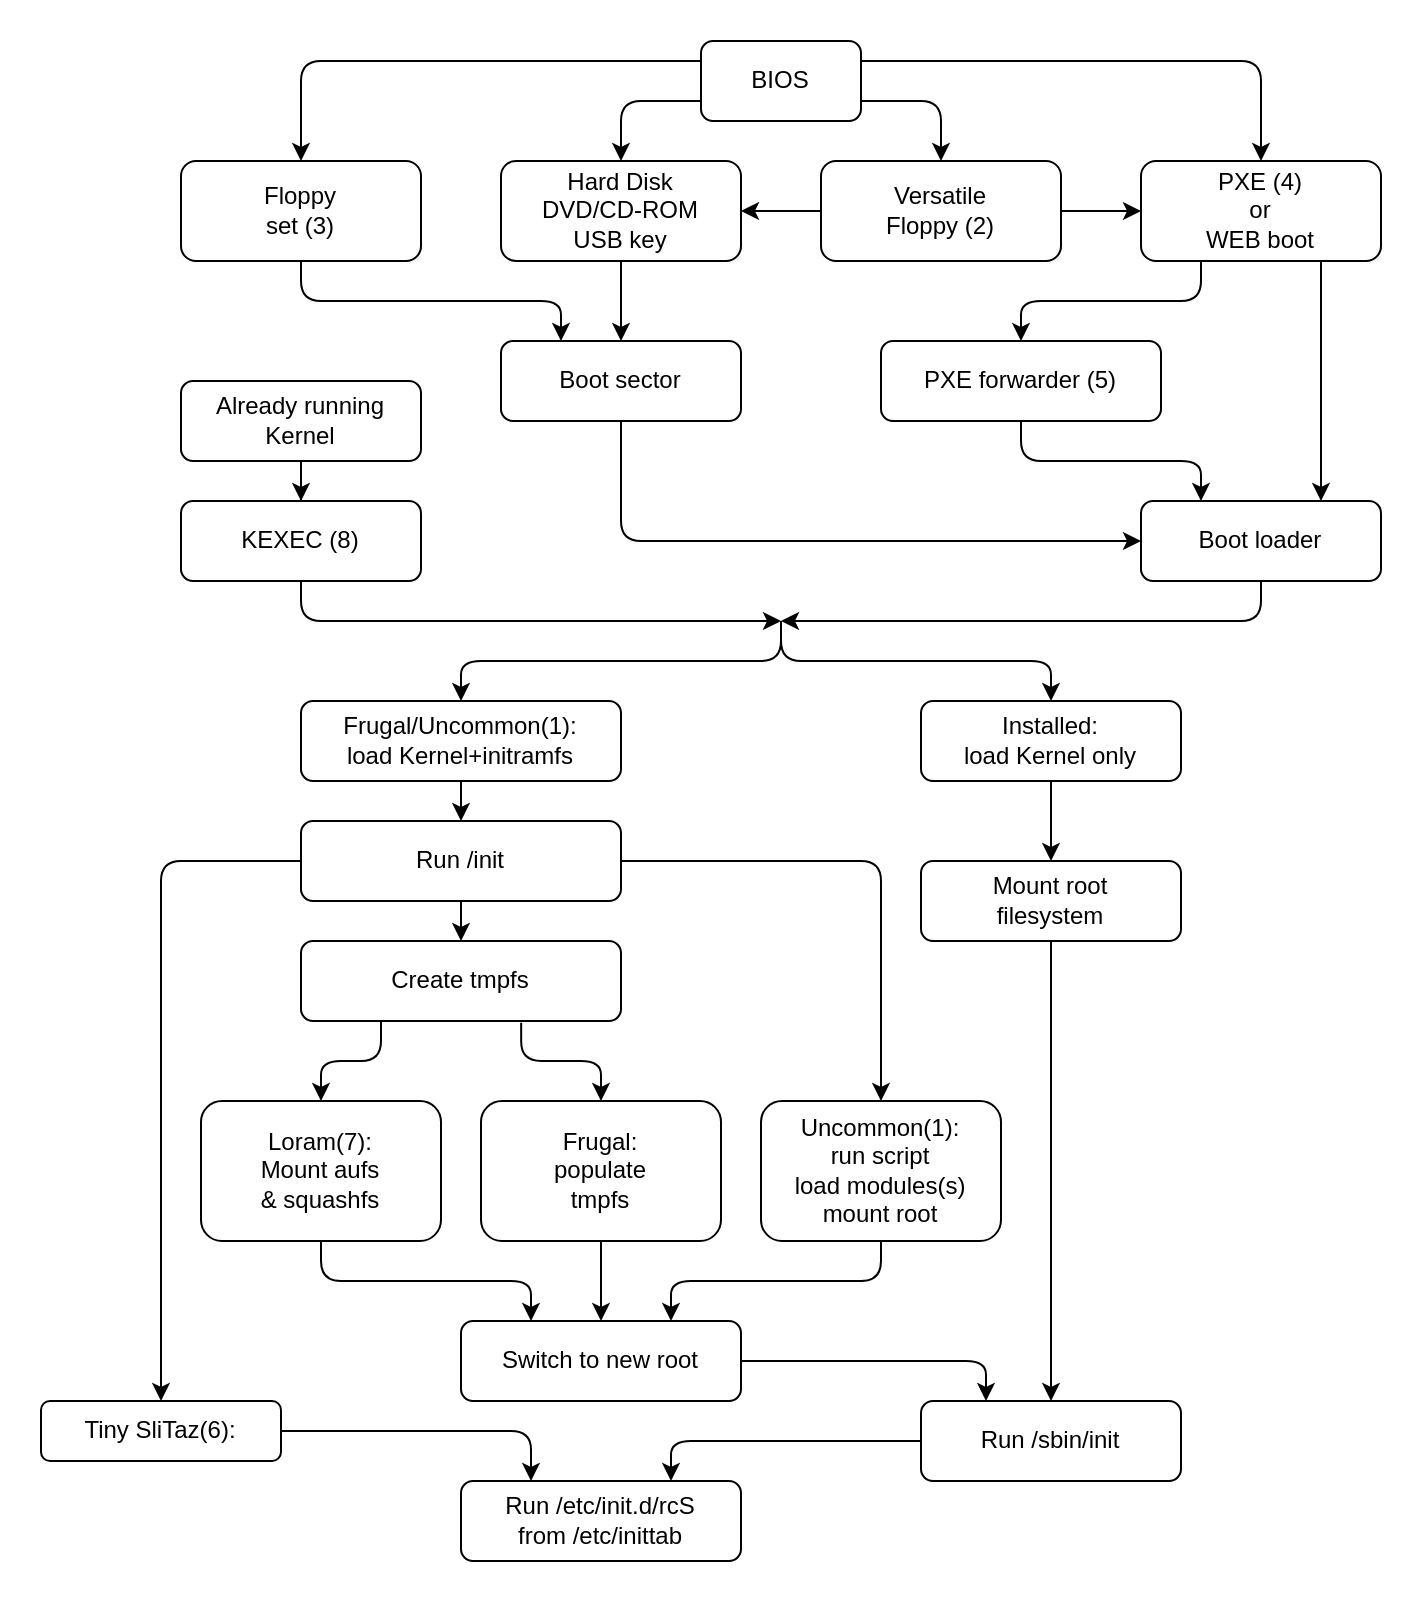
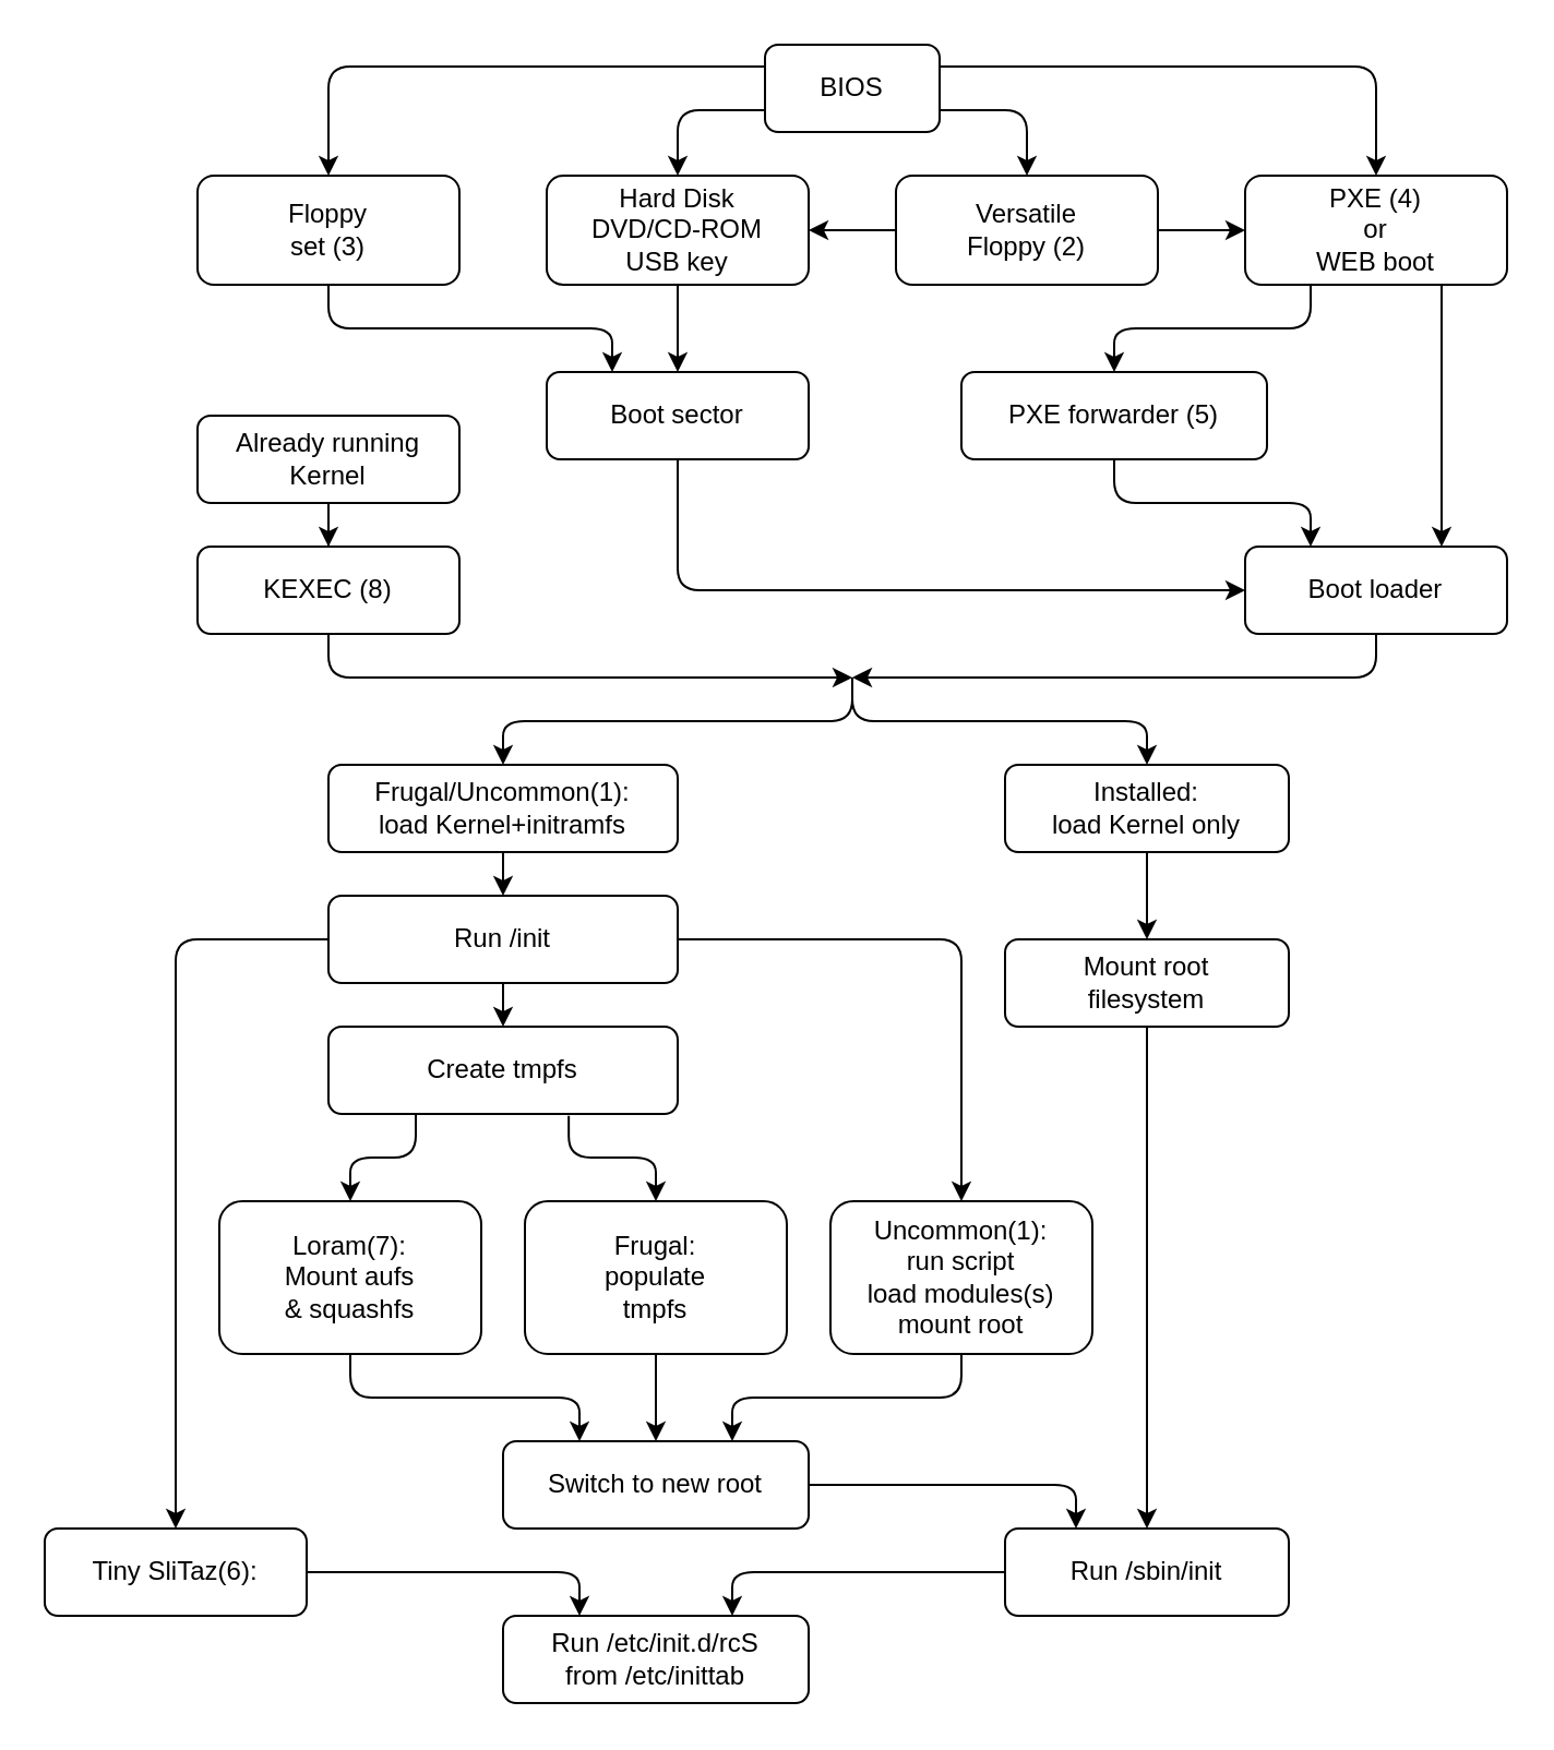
  <mxCell id="0" />
  <mxCell id="1" parent="0" />
  <mxCell id="2" value="" style="edgeStyle=orthogonalEdgeStyle;rounded=1;orthogonalLoop=1;jettySize=auto;html=1;entryX=0.5;entryY=0;entryDx=0;entryDy=0;exitX=0;exitY=0.25;exitDx=0;exitDy=0;" edge="1" parent="1" source="6" target="12"><mxGeometry relative="1" as="geometry"><mxPoint x="260" y="80" as="targetPoint" /></mxGeometry></mxCell>
  <mxCell id="3" value="" style="edgeStyle=orthogonalEdgeStyle;rounded=1;orthogonalLoop=1;jettySize=auto;html=1;entryX=0.5;entryY=0;entryDx=0;entryDy=0;exitX=1;exitY=0.25;exitDx=0;exitDy=0;" edge="1" parent="1" source="6" target="18"><mxGeometry relative="1" as="geometry"><mxPoint x="480" y="80" as="targetPoint" /></mxGeometry></mxCell>
  <mxCell id="4" style="edgeStyle=orthogonalEdgeStyle;rounded=1;orthogonalLoop=1;jettySize=auto;html=1;entryX=0.5;entryY=0;entryDx=0;entryDy=0;exitX=0;exitY=0.75;exitDx=0;exitDy=0;" edge="1" parent="1" source="6" target="8"><mxGeometry relative="1" as="geometry" /></mxCell>
  <mxCell id="5" style="edgeStyle=orthogonalEdgeStyle;rounded=1;orthogonalLoop=1;jettySize=auto;html=1;entryX=0.5;entryY=0;entryDx=0;entryDy=0;exitX=1;exitY=0.75;exitDx=0;exitDy=0;" edge="1" parent="1" source="6" target="15"><mxGeometry relative="1" as="geometry" /></mxCell>
  <mxCell id="6" value="BIOS" style="rounded=1;whiteSpace=wrap;html=1;" vertex="1" parent="1"><mxGeometry x="350" y="20" width="80" height="40" as="geometry" /></mxCell>
  <mxCell id="7" value="" style="edgeStyle=orthogonalEdgeStyle;rounded=0;orthogonalLoop=1;jettySize=auto;html=1;" edge="1" parent="1" source="8" target="10"><mxGeometry relative="1" as="geometry" /></mxCell>
  <mxCell id="8" value="&lt;div&gt;Hard Disk&lt;/div&gt;&lt;div&gt;DVD/CD-ROM&lt;/div&gt;&lt;div&gt;USB key&lt;br&gt;&lt;/div&gt;" style="rounded=1;whiteSpace=wrap;html=1;" vertex="1" parent="1"><mxGeometry x="250" y="80" width="120" height="50" as="geometry" /></mxCell>
  <mxCell id="9" style="edgeStyle=orthogonalEdgeStyle;orthogonalLoop=1;jettySize=auto;html=1;entryX=0;entryY=0.5;entryDx=0;entryDy=0;exitX=0.5;exitY=1;exitDx=0;exitDy=0;comic=0;shadow=0;rounded=1;" edge="1" parent="1" source="10" target="26"><mxGeometry relative="1" as="geometry" /></mxCell>
  <mxCell id="10" value="Boot sector" style="rounded=1;whiteSpace=wrap;html=1;" vertex="1" parent="1"><mxGeometry x="250" y="170" width="120" height="40" as="geometry" /></mxCell>
  <mxCell id="11" style="edgeStyle=orthogonalEdgeStyle;rounded=1;orthogonalLoop=1;jettySize=auto;html=1;entryX=0.25;entryY=0;entryDx=0;entryDy=0;exitX=0.5;exitY=1;exitDx=0;exitDy=0;" edge="1" parent="1" source="12" target="10"><mxGeometry relative="1" as="geometry" /></mxCell>
  <mxCell id="12" value="&lt;div&gt;Floppy&lt;/div&gt;&lt;div&gt;set (3)&lt;/div&gt;" style="rounded=1;whiteSpace=wrap;html=1;glass=0;comic=0;shadow=0;" vertex="1" parent="1"><mxGeometry x="90" y="80" width="120" height="50" as="geometry" /></mxCell>
  <mxCell id="13" style="edgeStyle=orthogonalEdgeStyle;rounded=0;orthogonalLoop=1;jettySize=auto;html=1;entryX=1;entryY=0.5;entryDx=0;entryDy=0;" edge="1" parent="1" source="15" target="8"><mxGeometry relative="1" as="geometry" /></mxCell>
  <mxCell id="14" style="edgeStyle=orthogonalEdgeStyle;rounded=0;orthogonalLoop=1;jettySize=auto;html=1;entryX=0;entryY=0.5;entryDx=0;entryDy=0;" edge="1" parent="1" source="15" target="18"><mxGeometry relative="1" as="geometry" /></mxCell>
  <mxCell id="15" value="&lt;div&gt;Versatile&lt;/div&gt;&lt;div&gt;Floppy (2)&lt;/div&gt;" style="rounded=1;whiteSpace=wrap;html=1;" vertex="1" parent="1"><mxGeometry x="410" y="80" width="120" height="50" as="geometry" /></mxCell>
  <mxCell id="16" style="edgeStyle=orthogonalEdgeStyle;rounded=1;orthogonalLoop=1;jettySize=auto;html=1;entryX=0.5;entryY=0;entryDx=0;entryDy=0;exitX=0.25;exitY=1;exitDx=0;exitDy=0;" edge="1" parent="1" source="18" target="20"><mxGeometry relative="1" as="geometry" /></mxCell>
  <mxCell id="17" style="edgeStyle=orthogonalEdgeStyle;rounded=1;orthogonalLoop=1;jettySize=auto;html=1;entryX=0.75;entryY=0;entryDx=0;entryDy=0;exitX=0.75;exitY=1;exitDx=0;exitDy=0;" edge="1" parent="1" source="18" target="26"><mxGeometry relative="1" as="geometry" /></mxCell>
  <mxCell id="18" value="&lt;div&gt;PXE (4)&lt;/div&gt;&lt;div&gt;or&lt;/div&gt;&lt;div&gt;WEB boot&lt;br&gt;&lt;/div&gt;" style="rounded=1;whiteSpace=wrap;html=1;" vertex="1" parent="1"><mxGeometry x="570" y="80" width="120" height="50" as="geometry" /></mxCell>
  <mxCell id="19" style="edgeStyle=orthogonalEdgeStyle;rounded=1;orthogonalLoop=1;jettySize=auto;html=1;entryX=0.25;entryY=0;entryDx=0;entryDy=0;" edge="1" parent="1" source="20" target="26"><mxGeometry relative="1" as="geometry" /></mxCell>
  <mxCell id="20" value="PXE forwarder (5)" style="rounded=1;whiteSpace=wrap;html=1;shadow=0;glass=0;comic=0;" vertex="1" parent="1"><mxGeometry x="440" y="170" width="140" height="40" as="geometry" /></mxCell>
  <mxCell id="21" value="" style="edgeStyle=orthogonalEdgeStyle;rounded=0;orthogonalLoop=1;jettySize=auto;html=1;" edge="1" parent="1" source="22" target="24"><mxGeometry relative="1" as="geometry" /></mxCell>
  <mxCell id="22" value="Already running Kernel" style="rounded=1;whiteSpace=wrap;html=1;shadow=0;glass=0;comic=0;" vertex="1" parent="1"><mxGeometry x="90" y="190" width="120" height="40" as="geometry" /></mxCell>
  <mxCell id="23" style="edgeStyle=orthogonalEdgeStyle;rounded=1;orthogonalLoop=1;jettySize=auto;html=1;exitX=0.5;exitY=1;exitDx=0;exitDy=0;" edge="1" parent="1" source="24"><mxGeometry relative="1" as="geometry"><mxPoint x="390" y="310" as="targetPoint" /><Array as="points"><mxPoint x="150" y="310" /><mxPoint x="390" y="310" /></Array></mxGeometry></mxCell>
  <mxCell id="24" value="KEXEC (8)" style="rounded=1;whiteSpace=wrap;html=1;shadow=0;glass=0;comic=0;" vertex="1" parent="1"><mxGeometry x="90" y="250" width="120" height="40" as="geometry" /></mxCell>
  <mxCell id="25" style="edgeStyle=orthogonalEdgeStyle;rounded=1;orthogonalLoop=1;jettySize=auto;html=1;exitX=0.5;exitY=1;exitDx=0;exitDy=0;" edge="1" parent="1" source="26"><mxGeometry relative="1" as="geometry"><mxPoint x="390" y="310" as="targetPoint" /><Array as="points"><mxPoint x="630" y="310" /></Array></mxGeometry></mxCell>
  <mxCell id="26" value="Boot loader" style="rounded=1;whiteSpace=wrap;html=1;shadow=0;glass=0;comic=0;" vertex="1" parent="1"><mxGeometry x="570" y="250" width="120" height="40" as="geometry" /></mxCell>
  <mxCell id="27" style="edgeStyle=orthogonalEdgeStyle;rounded=1;comic=0;orthogonalLoop=1;jettySize=auto;html=1;entryX=0.5;entryY=0;entryDx=0;entryDy=0;shadow=0;" edge="1" parent="1" target="30"><mxGeometry relative="1" as="geometry"><mxPoint x="390" y="310" as="sourcePoint" /><Array as="points"><mxPoint x="390" y="330" /><mxPoint x="230" y="330" /></Array></mxGeometry></mxCell>
  <mxCell id="28" style="edgeStyle=orthogonalEdgeStyle;rounded=1;comic=0;orthogonalLoop=1;jettySize=auto;html=1;entryX=0.5;entryY=0;entryDx=0;entryDy=0;shadow=0;" edge="1" parent="1" target="39"><mxGeometry relative="1" as="geometry"><mxPoint x="390" y="310" as="sourcePoint" /><Array as="points"><mxPoint x="390" y="330" /><mxPoint x="525" y="330" /></Array></mxGeometry></mxCell>
  <mxCell id="29" value="" style="edgeStyle=orthogonalEdgeStyle;rounded=1;comic=0;orthogonalLoop=1;jettySize=auto;html=1;shadow=0;" edge="1" parent="1" source="30" target="34"><mxGeometry relative="1" as="geometry" /></mxCell>
  <mxCell id="30" value="Frugal/Uncommon(1):&lt;br&gt;load Kernel+initramfs" style="rounded=1;whiteSpace=wrap;html=1;shadow=0;glass=0;comic=0;" vertex="1" parent="1"><mxGeometry x="150" y="350" width="160" height="40" as="geometry" /></mxCell>
  <mxCell id="31" value="" style="edgeStyle=orthogonalEdgeStyle;rounded=1;comic=0;orthogonalLoop=1;jettySize=auto;html=1;shadow=0;" edge="1" parent="1" source="34" target="37"><mxGeometry relative="1" as="geometry" /></mxCell>
  <mxCell id="32" style="edgeStyle=orthogonalEdgeStyle;rounded=1;comic=0;orthogonalLoop=1;jettySize=auto;html=1;entryX=0.5;entryY=0;entryDx=0;entryDy=0;shadow=0;" edge="1" parent="1" source="34" target="51"><mxGeometry relative="1" as="geometry" /></mxCell>
  <mxCell id="33" style="edgeStyle=orthogonalEdgeStyle;rounded=1;comic=0;orthogonalLoop=1;jettySize=auto;html=1;entryX=0.5;entryY=0;entryDx=0;entryDy=0;shadow=0;exitX=0;exitY=0.5;exitDx=0;exitDy=0;" edge="1" parent="1" source="34" target="53"><mxGeometry relative="1" as="geometry" /></mxCell>
  <mxCell id="34" value="Run /init" style="rounded=1;whiteSpace=wrap;html=1;shadow=0;glass=0;comic=0;gradientColor=none;" vertex="1" parent="1"><mxGeometry x="150" y="410" width="160" height="40" as="geometry" /></mxCell>
  <mxCell id="35" style="edgeStyle=orthogonalEdgeStyle;rounded=1;comic=0;orthogonalLoop=1;jettySize=auto;html=1;shadow=0;exitX=0.25;exitY=1;exitDx=0;exitDy=0;" edge="1" parent="1" source="37" target="45"><mxGeometry relative="1" as="geometry" /></mxCell>
  <mxCell id="36" style="edgeStyle=orthogonalEdgeStyle;rounded=1;comic=0;orthogonalLoop=1;jettySize=auto;html=1;entryX=0.5;entryY=0;entryDx=0;entryDy=0;shadow=0;exitX=0.688;exitY=1.021;exitDx=0;exitDy=0;exitPerimeter=0;" edge="1" parent="1" source="37" target="47"><mxGeometry relative="1" as="geometry" /></mxCell>
  <mxCell id="37" value="Create tmpfs" style="rounded=1;whiteSpace=wrap;html=1;shadow=0;glass=0;comic=0;" vertex="1" parent="1"><mxGeometry x="150" y="470" width="160" height="40" as="geometry" /></mxCell>
  <mxCell id="38" value="" style="edgeStyle=orthogonalEdgeStyle;rounded=1;comic=0;orthogonalLoop=1;jettySize=auto;html=1;shadow=0;" edge="1" parent="1" source="39" target="41"><mxGeometry relative="1" as="geometry" /></mxCell>
  <mxCell id="39" value="Installed:&lt;br&gt;load Kernel only" style="rounded=1;whiteSpace=wrap;html=1;shadow=0;glass=0;comic=0;" vertex="1" parent="1"><mxGeometry x="460" y="350" width="130" height="40" as="geometry" /></mxCell>
  <mxCell id="40" value="" style="edgeStyle=orthogonalEdgeStyle;rounded=1;comic=0;orthogonalLoop=1;jettySize=auto;html=1;shadow=0;" edge="1" parent="1" source="41" target="43"><mxGeometry relative="1" as="geometry" /></mxCell>
  <mxCell id="41" value="Mount root&lt;br&gt;filesystem" style="rounded=1;whiteSpace=wrap;html=1;shadow=0;glass=0;comic=0;" vertex="1" parent="1"><mxGeometry x="460" y="430" width="130" height="40" as="geometry" /></mxCell>
  <mxCell id="42" style="edgeStyle=orthogonalEdgeStyle;rounded=1;comic=0;orthogonalLoop=1;jettySize=auto;html=1;entryX=0.75;entryY=0;entryDx=0;entryDy=0;shadow=0;exitX=0;exitY=0.5;exitDx=0;exitDy=0;" edge="1" parent="1" source="43" target="54"><mxGeometry relative="1" as="geometry" /></mxCell>
  <mxCell id="43" value="Run /sbin/init" style="rounded=1;whiteSpace=wrap;html=1;shadow=0;glass=0;comic=0;" vertex="1" parent="1"><mxGeometry x="460" y="700" width="130" height="40" as="geometry" /></mxCell>
  <mxCell id="44" style="edgeStyle=orthogonalEdgeStyle;rounded=1;comic=0;orthogonalLoop=1;jettySize=auto;html=1;entryX=0.25;entryY=0;entryDx=0;entryDy=0;shadow=0;exitX=0.5;exitY=1;exitDx=0;exitDy=0;" edge="1" parent="1" source="45" target="49"><mxGeometry relative="1" as="geometry" /></mxCell>
  <mxCell id="45" value="Loram(7):&lt;br&gt;Mount aufs&lt;br&gt;&amp;amp; squashfs" style="rounded=1;whiteSpace=wrap;html=1;shadow=0;glass=0;comic=0;" vertex="1" parent="1"><mxGeometry x="100" y="550" width="120" height="70" as="geometry" /></mxCell>
  <mxCell id="46" value="" style="edgeStyle=orthogonalEdgeStyle;rounded=1;comic=0;orthogonalLoop=1;jettySize=auto;html=1;shadow=0;" edge="1" parent="1" source="47" target="49"><mxGeometry relative="1" as="geometry" /></mxCell>
  <mxCell id="47" value="Frugal:&lt;br&gt;populate&lt;br&gt;tmpfs" style="rounded=1;whiteSpace=wrap;html=1;shadow=0;glass=0;comic=0;" vertex="1" parent="1"><mxGeometry x="240" y="550" width="120" height="70" as="geometry" /></mxCell>
  <mxCell id="48" style="edgeStyle=orthogonalEdgeStyle;rounded=1;comic=0;orthogonalLoop=1;jettySize=auto;html=1;entryX=0.25;entryY=0;entryDx=0;entryDy=0;shadow=0;exitX=1;exitY=0.5;exitDx=0;exitDy=0;" edge="1" parent="1" source="49" target="43"><mxGeometry relative="1" as="geometry" /></mxCell>
  <mxCell id="49" value="Switch to new root" style="rounded=1;whiteSpace=wrap;html=1;shadow=0;glass=0;comic=0;" vertex="1" parent="1"><mxGeometry x="230" y="660" width="140" height="40" as="geometry" /></mxCell>
  <mxCell id="50" style="edgeStyle=orthogonalEdgeStyle;rounded=1;comic=0;orthogonalLoop=1;jettySize=auto;html=1;entryX=0.75;entryY=0;entryDx=0;entryDy=0;shadow=0;exitX=0.5;exitY=1;exitDx=0;exitDy=0;" edge="1" parent="1" source="51" target="49"><mxGeometry relative="1" as="geometry" /></mxCell>
  <mxCell id="51" value="Uncommon(1):&lt;br&gt;run script&lt;br&gt;load modules(s)&lt;br&gt;mount root" style="rounded=1;whiteSpace=wrap;html=1;shadow=0;glass=0;comic=0;" vertex="1" parent="1"><mxGeometry x="380" y="550" width="120" height="70" as="geometry" /></mxCell>
  <mxCell id="52" style="edgeStyle=orthogonalEdgeStyle;rounded=1;comic=0;orthogonalLoop=1;jettySize=auto;html=1;entryX=0.25;entryY=0;entryDx=0;entryDy=0;shadow=0;exitX=1;exitY=0.5;exitDx=0;exitDy=0;" edge="1" parent="1" source="53" target="54"><mxGeometry relative="1" as="geometry" /></mxCell>
- <mxCell id="53" value="Tiny SliTaz(6):" style="rounded=1;whiteSpace=wrap;html=1;shadow=0;glass=0;comic=0;" vertex="1" parent="1"><mxGeometry x="20" y="700" width="120" height="30" as="geometry" /></mxCell>
+ <mxCell id="53" value="Tiny SliTaz(6):" style="rounded=1;whiteSpace=wrap;html=1;shadow=0;glass=0;comic=0;" vertex="1" parent="1"><mxGeometry x="20" y="700" width="120" height="40" as="geometry" /></mxCell>
  <mxCell id="54" value="Run /etc/init.d/rcS&lt;br&gt;from /etc/inittab" style="rounded=1;whiteSpace=wrap;html=1;shadow=0;glass=0;comic=0;" vertex="1" parent="1"><mxGeometry x="230" y="740" width="140" height="40" as="geometry" /></mxCell>
